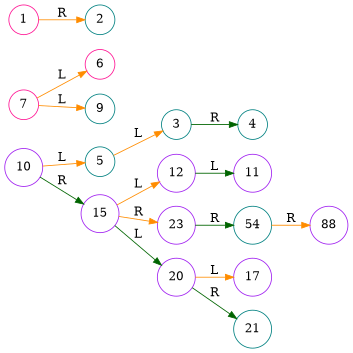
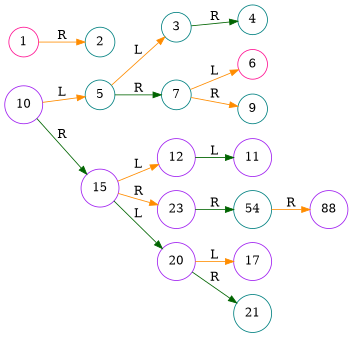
  digraph {
    rankdir=LR
    node [color=purple shape=circle]
    edge [color=darkorange]
    n1 [label=10]
    n2 [color=teal label=5]
    n3 [label=15]
    n4 [color=teal label=3]
-   n5 [color=deeppink label=7]
+   n5 [color=teal label=7]
    n6 [label=12]
    n7 [label=23]
    n8 [label=20]
    n9 [color=teal label=4]
    n10 [color=deeppink label=6]
    n11 [color=teal label=9]
    n12 [color=deeppink label=1]
    n13 [color=teal label=2]
    n14 [label=11]
    n15 [color=teal label=54]
    n16 [label=17]
    n17 [color=teal label=21]
    n18 [label=88]
    n1 -> n2 [label=L]
    n1 -> n3 [color=darkgreen label=R]
    n2 -> n4 [label=L]
+   n2 -> n5 [color=darkgreen label=R]
    n3 -> n6 [label=L]
    n3 -> n7 [label=R]
    n3 -> n8 [color=darkgreen label=L]
    n4 -> n9 [color=darkgreen label=R]
    n5 -> n10 [label=L]
-   n5 -> n11 [label=L]
+   n5 -> n11 [label=R]
    n6 -> n14 [color=darkgreen label=L]
    n7 -> n15 [color=darkgreen label=R]
    n8 -> n16 [label=L]
    n8 -> n17 [color=darkgreen label=R]
    n12 -> n13 [label=R]
    n15 -> n18 [label=R]
  }
